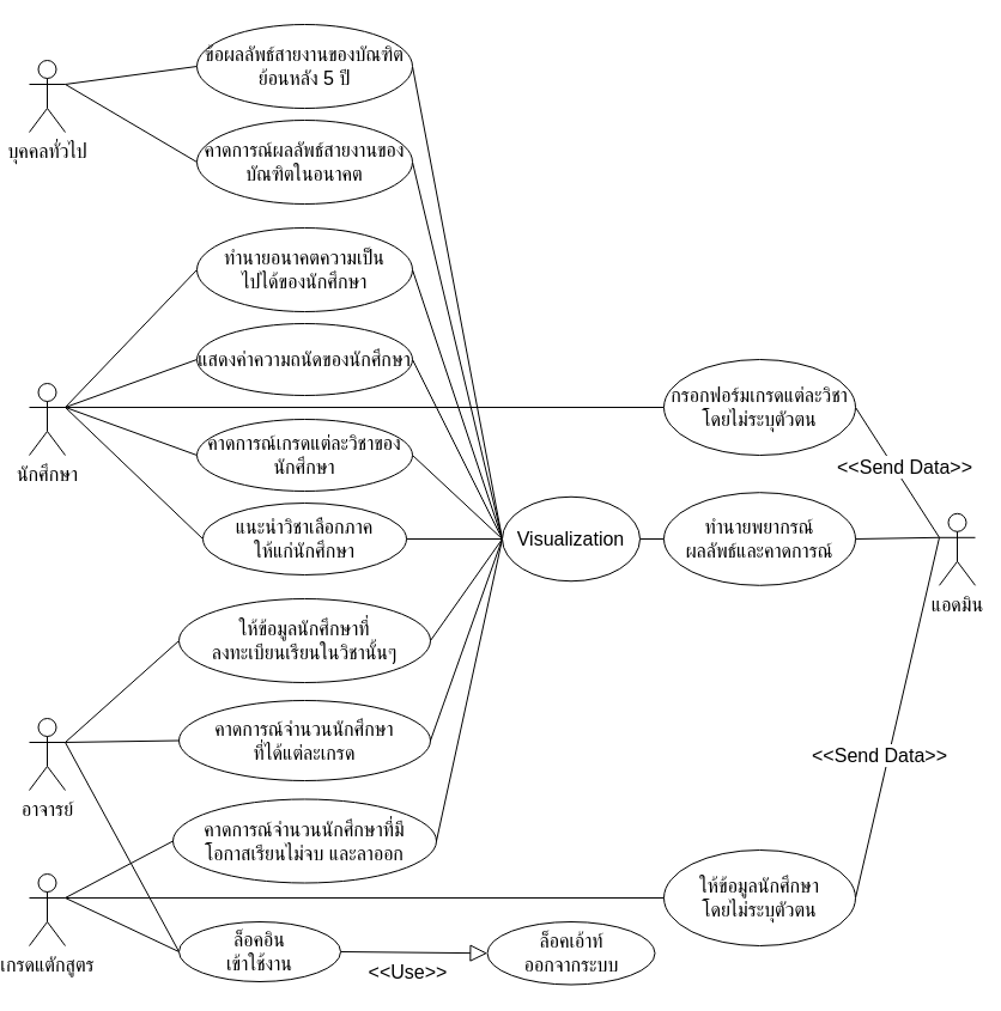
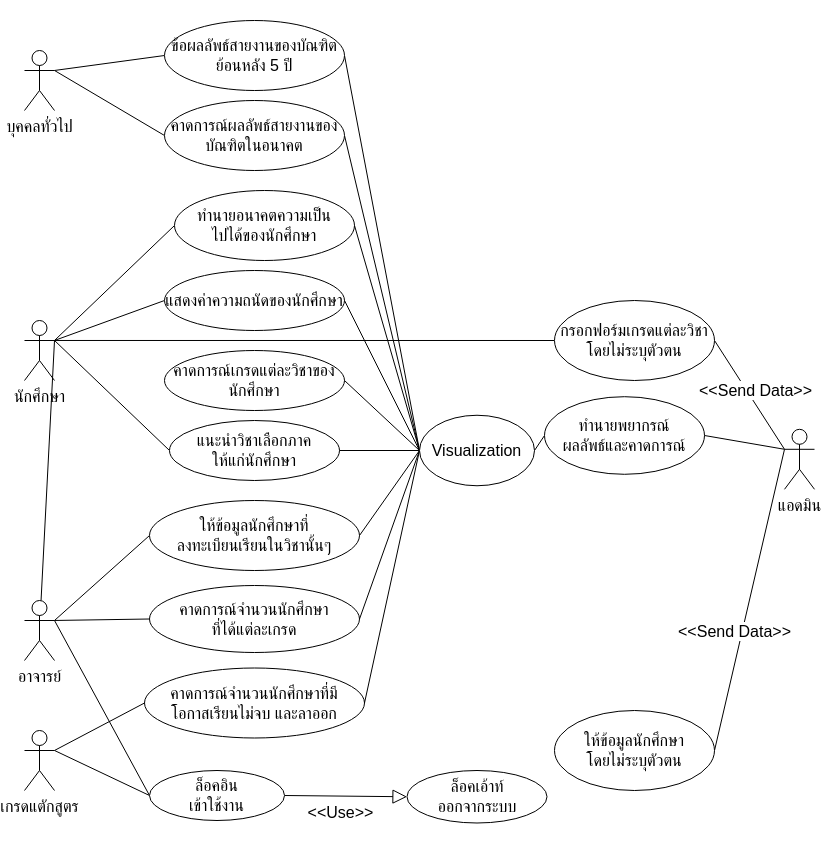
  <mxCell id="0" />
  <mxCell id="1" parent="0" />
  <mxCell id="2" style="edgeStyle=none;rounded=0;orthogonalLoop=1;jettySize=auto;html=1;exitX=1;exitY=0.333;exitDx=0;exitDy=0;exitPerimeter=0;entryX=0;entryY=0.5;entryDx=0;entryDy=0;startArrow=none;startFill=0;endArrow=none;endFill=0;strokeColor=default;fontSize=16;" parent="1" source="7" target="25" edge="1"><mxGeometry relative="1" as="geometry" /></mxCell>
  <mxCell id="3" style="edgeStyle=none;rounded=0;orthogonalLoop=1;jettySize=auto;html=1;entryX=0;entryY=0.5;entryDx=0;entryDy=0;startArrow=none;startFill=0;endArrow=none;endFill=0;strokeColor=default;exitX=1;exitY=0.333;exitDx=0;exitDy=0;exitPerimeter=0;fontSize=16;" parent="1" source="7" target="26" edge="1"><mxGeometry relative="1" as="geometry"><mxPoint x="50" y="430" as="sourcePoint" /></mxGeometry></mxCell>
  <mxCell id="4" style="edgeStyle=none;rounded=0;orthogonalLoop=1;jettySize=auto;html=1;exitX=1;exitY=0.333;exitDx=0;exitDy=0;exitPerimeter=0;entryX=0;entryY=0.5;entryDx=0;entryDy=0;startArrow=none;startFill=0;endArrow=none;endFill=0;strokeColor=default;fontSize=16;" parent="1" source="7" target="29" edge="1"><mxGeometry relative="1" as="geometry" /></mxCell>
- <mxCell id="5" style="edgeStyle=none;rounded=0;orthogonalLoop=1;jettySize=auto;html=1;exitX=1;exitY=0.333;exitDx=0;exitDy=0;exitPerimeter=0;entryX=0;entryY=0.5;entryDx=0;entryDy=0;startArrow=none;startFill=0;endArrow=none;endFill=0;strokeColor=default;fontSize=16;" parent="1" source="7" target="27" edge="1"><mxGeometry relative="1" as="geometry" /></mxCell>
+ <mxCell id="5" style="edgeStyle=none;rounded=0;orthogonalLoop=1;jettySize=auto;html=1;exitX=1;exitY=0.333;exitDx=0;exitDy=0;exitPerimeter=0;startArrow=none;startFill=0;endArrow=none;endFill=0;strokeColor=default;fontSize=16;" parent="1" source="7" target="11" edge="1"><mxGeometry relative="1" as="geometry" /></mxCell>
  <mxCell id="6" style="edgeStyle=none;rounded=0;orthogonalLoop=1;jettySize=auto;html=1;exitX=1;exitY=0.333;exitDx=0;exitDy=0;exitPerimeter=0;entryX=0;entryY=0.5;entryDx=0;entryDy=0;startArrow=none;startFill=0;endArrow=none;endFill=0;strokeColor=default;fontSize=16;" parent="1" source="7" target="28" edge="1"><mxGeometry relative="1" as="geometry" /></mxCell>
  <mxCell id="7" value="นักศึกษา" style="shape=umlActor;verticalLabelPosition=bottom;verticalAlign=top;html=1;outlineConnect=0;fontSize=16;" parent="1" vertex="1"><mxGeometry x="20" y="320" width="30" height="60" as="geometry" /></mxCell>
  <mxCell id="8" style="orthogonalLoop=1;jettySize=auto;html=1;exitX=1;exitY=0.333;exitDx=0;exitDy=0;exitPerimeter=0;entryX=0;entryY=0.5;entryDx=0;entryDy=0;endArrow=none;endFill=0;rounded=0;fontSize=16;" parent="1" source="11" target="18" edge="1"><mxGeometry relative="1" as="geometry" /></mxCell>
  <mxCell id="9" style="edgeStyle=none;rounded=0;orthogonalLoop=1;jettySize=auto;html=1;exitX=1;exitY=0.333;exitDx=0;exitDy=0;exitPerimeter=0;startArrow=none;startFill=0;endArrow=none;endFill=0;strokeColor=default;fontSize=16;entryX=0;entryY=0.5;entryDx=0;entryDy=0;" parent="1" source="11" target="31" edge="1"><mxGeometry relative="1" as="geometry" /></mxCell>
  <mxCell id="10" style="edgeStyle=none;rounded=0;orthogonalLoop=1;jettySize=auto;html=1;exitX=1;exitY=0.333;exitDx=0;exitDy=0;exitPerimeter=0;entryX=0;entryY=0.5;entryDx=0;entryDy=0;startArrow=none;startFill=0;endArrow=none;endFill=0;strokeColor=default;fontSize=16;" parent="1" source="11" target="32" edge="1"><mxGeometry relative="1" as="geometry" /></mxCell>
  <mxCell id="11" value="อาจารย์" style="shape=umlActor;verticalLabelPosition=bottom;verticalAlign=top;html=1;outlineConnect=0;fontSize=16;" parent="1" vertex="1"><mxGeometry x="20" y="600" width="30" height="60" as="geometry" /></mxCell>
  <mxCell id="12" style="edgeStyle=none;rounded=0;orthogonalLoop=1;jettySize=auto;html=1;exitX=1;exitY=0.333;exitDx=0;exitDy=0;exitPerimeter=0;entryX=0;entryY=0.5;entryDx=0;entryDy=0;endArrow=none;endFill=0;fontSize=16;" parent="1" source="15" target="18" edge="1"><mxGeometry relative="1" as="geometry" /></mxCell>
  <mxCell id="13" style="edgeStyle=none;rounded=0;orthogonalLoop=1;jettySize=auto;html=1;exitX=1;exitY=0.333;exitDx=0;exitDy=0;exitPerimeter=0;entryX=0;entryY=0.5;entryDx=0;entryDy=0;startArrow=none;startFill=0;endArrow=none;endFill=0;strokeColor=default;fontSize=16;" parent="1" source="15" target="30" edge="1"><mxGeometry relative="1" as="geometry" /></mxCell>
- <mxCell id="14" style="edgeStyle=none;rounded=0;orthogonalLoop=1;jettySize=auto;html=1;exitX=1;exitY=0.333;exitDx=0;exitDy=0;exitPerimeter=0;startArrow=none;startFill=0;endArrow=none;endFill=0;strokeColor=default;entryX=0.026;entryY=0.5;entryDx=0;entryDy=0;entryPerimeter=0;fontSize=16;" parent="1" source="15" target="35" edge="1"><mxGeometry relative="1" as="geometry"><mxPoint x="390" y="1100" as="targetPoint" /></mxGeometry></mxCell>
  <mxCell id="15" value="เกรดแตักสูตร" style="shape=umlActor;verticalLabelPosition=bottom;verticalAlign=top;html=1;outlineConnect=0;fontSize=16;" parent="1" vertex="1"><mxGeometry x="20" y="730" width="30" height="60" as="geometry" /></mxCell>
  <mxCell id="16" style="edgeStyle=none;rounded=0;orthogonalLoop=1;jettySize=auto;html=1;exitX=1;exitY=0.5;exitDx=0;exitDy=0;endArrow=block;endFill=0;startArrow=none;startFill=0;strokeColor=default;entryX=0;entryY=0.5;entryDx=0;entryDy=0;fontSize=16;strokeWidth=1;endSize=12;" parent="1" source="18" target="22" edge="1"><mxGeometry relative="1" as="geometry"><mxPoint x="230" y="1110" as="targetPoint" /></mxGeometry></mxCell>
  <mxCell id="17" value="&amp;lt;&amp;lt;Use&amp;gt;&amp;gt;" style="edgeLabel;html=1;align=center;verticalAlign=middle;resizable=0;points=[];fontSize=16;labelBackgroundColor=none;" parent="16" vertex="1" connectable="0"><mxGeometry x="-0.051" y="1" relative="1" as="geometry"><mxPoint x="-3" y="17" as="offset" /></mxGeometry></mxCell>
  <mxCell id="18" value="ล็อคอิน&lt;br&gt;เข้าใช้งาน" style="ellipse;whiteSpace=wrap;html=1;fontSize=16;" parent="1" vertex="1"><mxGeometry x="145" y="770" width="135" height="50" as="geometry" /></mxCell>
  <mxCell id="19" style="edgeStyle=none;rounded=0;orthogonalLoop=1;jettySize=auto;html=1;exitX=1;exitY=0.333;exitDx=0;exitDy=0;exitPerimeter=0;entryX=0;entryY=0.5;entryDx=0;entryDy=0;startArrow=none;startFill=0;endArrow=none;endFill=0;strokeColor=default;fontSize=16;" parent="1" source="21" target="50" edge="1"><mxGeometry relative="1" as="geometry" /></mxCell>
  <mxCell id="20" style="edgeStyle=none;rounded=0;orthogonalLoop=1;jettySize=auto;html=1;exitX=1;exitY=0.333;exitDx=0;exitDy=0;exitPerimeter=0;entryX=0;entryY=0.5;entryDx=0;entryDy=0;startArrow=none;startFill=0;endArrow=none;endFill=0;strokeColor=default;fontSize=16;" parent="1" source="21" target="52" edge="1"><mxGeometry relative="1" as="geometry" /></mxCell>
  <mxCell id="21" value="บุคคลทั่วไป" style="shape=umlActor;verticalLabelPosition=bottom;verticalAlign=top;html=1;outlineConnect=0;fontSize=16;" parent="1" vertex="1"><mxGeometry x="20" y="50" width="30" height="60" as="geometry" /></mxCell>
  <mxCell id="22" value="ล็อคเอ้าท์&lt;br&gt;ออกจากระบบ" style="ellipse;whiteSpace=wrap;html=1;fontSize=16;" parent="1" vertex="1"><mxGeometry x="402.5" y="770" width="140" height="52.5" as="geometry" /></mxCell>
  <mxCell id="23" style="edgeStyle=none;rounded=0;orthogonalLoop=1;jettySize=auto;html=1;exitX=1;exitY=0.5;exitDx=0;exitDy=0;startArrow=none;startFill=0;endArrow=none;endFill=0;strokeColor=default;entryX=0;entryY=0.333;entryDx=0;entryDy=0;entryPerimeter=0;fontSize=16;" parent="1" source="25" target="49" edge="1"><mxGeometry relative="1" as="geometry"><mxPoint x="1110" y="510" as="targetPoint" /></mxGeometry></mxCell>
  <mxCell id="24" value="&amp;lt;&amp;lt;Send Data&amp;gt;&amp;gt;" style="edgeLabel;html=1;align=center;verticalAlign=middle;resizable=0;points=[];fontSize=16;labelBackgroundColor=default;" parent="23" vertex="1" connectable="0"><mxGeometry x="0.118" y="-1" relative="1" as="geometry"><mxPoint x="2" y="-12" as="offset" /></mxGeometry></mxCell>
  <mxCell id="25" value="กรอกฟอร์มเกรดแต่ละวิชาโดยไม่ระบุตัวตน" style="ellipse;whiteSpace=wrap;html=1;fontSize=16;" parent="1" vertex="1"><mxGeometry x="550" y="300" width="160" height="80" as="geometry" /></mxCell>
- <mxCell id="26" value="ทำนายอนาคตความเป็น&lt;br&gt;ไปได้ของนักศึกษา" style="ellipse;whiteSpace=wrap;html=1;fontSize=16;" parent="1" vertex="1"><mxGeometry x="160" y="190" width="180" height="70" as="geometry" /></mxCell>
+ <mxCell id="26" value="ทำนายอนาคตความเป็น&lt;br&gt;ไปได้ของนักศึกษา" style="ellipse;whiteSpace=wrap;html=1;fontSize=16;" parent="1" vertex="1"><mxGeometry x="170" y="190" width="180" height="70" as="geometry" /></mxCell>
  <mxCell id="27" value="คาดการณ์เกรดแต่ละวิชาของนักศึกษา" style="ellipse;whiteSpace=wrap;html=1;fontSize=16;" parent="1" vertex="1"><mxGeometry x="160" y="350" width="180" height="60" as="geometry" /></mxCell>
  <mxCell id="28" value="แนะนำวิชาเลือกภาค&lt;br&gt;ให้แก่นักศึกษา" style="ellipse;whiteSpace=wrap;html=1;fontSize=16;" parent="1" vertex="1"><mxGeometry x="165" y="420" width="170" height="60" as="geometry" /></mxCell>
  <mxCell id="29" value="แสดงค่าความถนัดของนักศึกษา" style="ellipse;whiteSpace=wrap;html=1;fontSize=16;" parent="1" vertex="1"><mxGeometry x="160" y="270" width="180" height="60" as="geometry" /></mxCell>
  <mxCell id="30" value="คาดการณ์จำนวนนักศึกษาที่มี&lt;br&gt;โอกาสเรียนไม่จบ และลาออก" style="ellipse;whiteSpace=wrap;html=1;fontSize=16;" parent="1" vertex="1"><mxGeometry x="140" y="667.5" width="220" height="70" as="geometry" /></mxCell>
  <mxCell id="31" value="ให้ข้อมูลนักศึกษาที่&lt;br&gt;ลงทะเบียนเรียนในวิชานั้นๆ" style="ellipse;whiteSpace=wrap;html=1;fontSize=16;" parent="1" vertex="1"><mxGeometry x="145" y="500" width="210" height="70" as="geometry" /></mxCell>
  <mxCell id="32" value="คาดการณ์จำนวนนักศึกษา&lt;br&gt;ที่ได้แต่ละเกรด" style="ellipse;whiteSpace=wrap;html=1;fontSize=16;" parent="1" vertex="1"><mxGeometry x="145" y="585" width="210" height="67" as="geometry" /></mxCell>
  <mxCell id="33" style="edgeStyle=none;rounded=0;orthogonalLoop=1;jettySize=auto;html=1;exitX=1;exitY=0.5;exitDx=0;exitDy=0;startArrow=none;startFill=0;endArrow=none;endFill=0;strokeColor=default;entryX=0;entryY=0.333;entryDx=0;entryDy=0;entryPerimeter=0;fontSize=16;" parent="1" source="35" target="49" edge="1"><mxGeometry relative="1" as="geometry"><mxPoint x="1080" y="510" as="targetPoint" /></mxGeometry></mxCell>
  <mxCell id="34" value="&amp;lt;&amp;lt;Send Data&amp;gt;&amp;gt;" style="edgeLabel;html=1;align=center;verticalAlign=middle;resizable=0;points=[];fontSize=16;" parent="33" vertex="1" connectable="0"><mxGeometry x="-0.112" y="-2" relative="1" as="geometry"><mxPoint x="-13" y="13" as="offset" /></mxGeometry></mxCell>
  <mxCell id="35" value="ให้ข้อมูลนักศึกษา&lt;br&gt;โดยไม่ระบุตัวตน" style="ellipse;whiteSpace=wrap;html=1;fontSize=16;" parent="1" vertex="1"><mxGeometry x="550" y="710" width="160" height="80" as="geometry" /></mxCell>
  <mxCell id="36" style="edgeStyle=none;rounded=0;orthogonalLoop=1;jettySize=auto;html=1;exitX=0;exitY=0.5;exitDx=0;exitDy=0;entryX=1;entryY=0.5;entryDx=0;entryDy=0;startArrow=none;startFill=0;endArrow=none;endFill=0;strokeColor=default;fontSize=16;" parent="1" source="37" target="47" edge="1"><mxGeometry relative="1" as="geometry" /></mxCell>
- <mxCell id="37" value="ทำนายพยากรณ์&lt;br&gt;ผลลัพธ์และคาดการณ์" style="ellipse;whiteSpace=wrap;html=1;fontSize=16;" parent="1" vertex="1"><mxGeometry x="550" y="411.19" width="160" height="77.62" as="geometry" /></mxCell>
+ <mxCell id="37" value="ทำนายพยากรณ์&lt;br&gt;ผลลัพธ์และคาดการณ์" style="ellipse;whiteSpace=wrap;html=1;fontSize=16;" parent="1" vertex="1"><mxGeometry x="540" y="396.19" width="160" height="77.62" as="geometry" /></mxCell>
  <mxCell id="38" style="edgeStyle=none;rounded=0;orthogonalLoop=1;jettySize=auto;html=1;exitX=0;exitY=0.5;exitDx=0;exitDy=0;entryX=1;entryY=0.5;entryDx=0;entryDy=0;startArrow=none;startFill=0;endArrow=none;endFill=0;strokeColor=default;fontSize=16;" parent="1" source="47" target="26" edge="1"><mxGeometry relative="1" as="geometry" /></mxCell>
  <mxCell id="39" style="edgeStyle=none;rounded=0;orthogonalLoop=1;jettySize=auto;html=1;exitX=0;exitY=0.5;exitDx=0;exitDy=0;entryX=1;entryY=0.5;entryDx=0;entryDy=0;startArrow=none;startFill=0;endArrow=none;endFill=0;strokeColor=default;fontSize=16;" parent="1" source="47" target="29" edge="1"><mxGeometry relative="1" as="geometry" /></mxCell>
  <mxCell id="40" style="edgeStyle=none;rounded=0;orthogonalLoop=1;jettySize=auto;html=1;exitX=0;exitY=0.5;exitDx=0;exitDy=0;entryX=1;entryY=0.5;entryDx=0;entryDy=0;startArrow=none;startFill=0;endArrow=none;endFill=0;strokeColor=default;fontSize=16;" parent="1" source="47" target="27" edge="1"><mxGeometry relative="1" as="geometry" /></mxCell>
  <mxCell id="41" style="edgeStyle=none;rounded=0;orthogonalLoop=1;jettySize=auto;html=1;exitX=0;exitY=0.5;exitDx=0;exitDy=0;entryX=1;entryY=0.5;entryDx=0;entryDy=0;startArrow=none;startFill=0;endArrow=none;endFill=0;strokeColor=default;fontSize=16;" parent="1" source="47" target="28" edge="1"><mxGeometry relative="1" as="geometry" /></mxCell>
  <mxCell id="42" style="edgeStyle=none;rounded=0;orthogonalLoop=1;jettySize=auto;html=1;exitX=0;exitY=0.5;exitDx=0;exitDy=0;entryX=1;entryY=0.5;entryDx=0;entryDy=0;startArrow=none;startFill=0;endArrow=none;endFill=0;strokeColor=default;fontSize=16;" parent="1" source="47" target="31" edge="1"><mxGeometry relative="1" as="geometry" /></mxCell>
  <mxCell id="43" style="edgeStyle=none;rounded=0;orthogonalLoop=1;jettySize=auto;html=1;exitX=0;exitY=0.5;exitDx=0;exitDy=0;entryX=1;entryY=0.5;entryDx=0;entryDy=0;startArrow=none;startFill=0;endArrow=none;endFill=0;strokeColor=default;fontSize=16;" parent="1" source="47" target="32" edge="1"><mxGeometry relative="1" as="geometry" /></mxCell>
  <mxCell id="44" style="edgeStyle=none;rounded=0;orthogonalLoop=1;jettySize=auto;html=1;exitX=0;exitY=0.5;exitDx=0;exitDy=0;entryX=1;entryY=0.5;entryDx=0;entryDy=0;startArrow=none;startFill=0;endArrow=none;endFill=0;strokeColor=default;fontSize=16;" parent="1" source="47" target="30" edge="1"><mxGeometry relative="1" as="geometry" /></mxCell>
  <mxCell id="45" style="edgeStyle=none;rounded=0;orthogonalLoop=1;jettySize=auto;html=1;exitX=0;exitY=0.5;exitDx=0;exitDy=0;entryX=1;entryY=0.5;entryDx=0;entryDy=0;startArrow=none;startFill=0;endArrow=none;endFill=0;strokeColor=default;fontSize=16;" parent="1" source="47" target="50" edge="1"><mxGeometry relative="1" as="geometry" /></mxCell>
  <mxCell id="46" style="edgeStyle=none;rounded=0;orthogonalLoop=1;jettySize=auto;html=1;exitX=0;exitY=0.5;exitDx=0;exitDy=0;entryX=1;entryY=0.5;entryDx=0;entryDy=0;startArrow=none;startFill=0;endArrow=none;endFill=0;strokeColor=default;fontSize=16;" parent="1" source="47" target="52" edge="1"><mxGeometry relative="1" as="geometry" /></mxCell>
  <mxCell id="47" value="Visualization" style="ellipse;whiteSpace=wrap;html=1;fontSize=16;" parent="1" vertex="1"><mxGeometry x="415" y="414.75" width="115" height="70.5" as="geometry" /></mxCell>
  <mxCell id="48" style="edgeStyle=none;rounded=0;orthogonalLoop=1;jettySize=auto;html=1;exitX=0;exitY=0.333;exitDx=0;exitDy=0;exitPerimeter=0;entryX=1;entryY=0.5;entryDx=0;entryDy=0;startArrow=none;startFill=0;endArrow=none;endFill=0;strokeColor=default;fontSize=16;" parent="1" source="49" target="37" edge="1"><mxGeometry relative="1" as="geometry" /></mxCell>
  <mxCell id="49" value="แอดมิน" style="shape=umlActor;verticalLabelPosition=bottom;verticalAlign=top;html=1;outlineConnect=0;fontSize=16;" parent="1" vertex="1"><mxGeometry x="780" y="428.81" width="30" height="60" as="geometry" /></mxCell>
  <mxCell id="50" value="ข้อผลลัพธ์สายงานของบัณฑิตย้อนหลัง 5 ปี" style="ellipse;whiteSpace=wrap;html=1;fontSize=16;" parent="1" vertex="1"><mxGeometry x="160" y="20" width="180" height="70" as="geometry" /></mxCell>
  <mxCell id="51" style="edgeStyle=none;rounded=0;orthogonalLoop=1;jettySize=auto;html=1;exitX=0.5;exitY=1;exitDx=0;exitDy=0;startArrow=none;startFill=0;endArrow=none;endFill=0;strokeColor=default;fontSize=16;" parent="1" source="29" target="29" edge="1"><mxGeometry relative="1" as="geometry" /></mxCell>
  <mxCell id="52" value="คาดการณ์ผลลัพธ์สายงานของบัณฑิตในอนาคต" style="ellipse;whiteSpace=wrap;html=1;fontSize=16;" parent="1" vertex="1"><mxGeometry x="160" y="100" width="180" height="70" as="geometry" /></mxCell>
